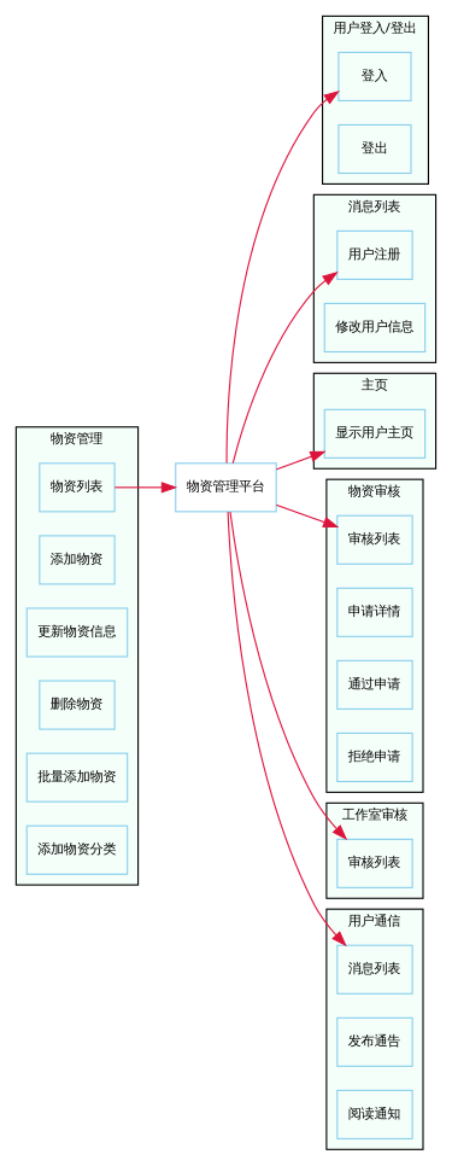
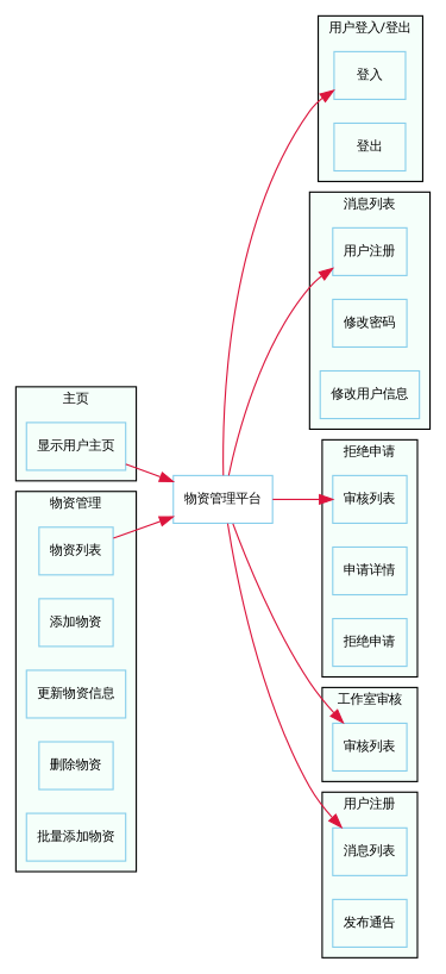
  digraph {
    fontname=SimHei
    fontsize=10
    rankdir=LR
    node [color=skyblue fontname=SimHei fontsize=10 shape=box]
    edge [color=crimson fontname=SimHei fontsize=10 style=solid]
    n1 [label="登入"]
    n2 [label="登出"]
    n3 [label="用户注册"]
+   n4 [label="修改密码"]
    n5 [label="修改用户信息"]
    n6 [label="显示用户主页"]
    n7 [label="审核列表"]
    n8 [label="申请详情"]
-   n9 [label="通过申请"]
    n10 [label="拒绝申请"]
    n11 [label="物资列表"]
    n12 [label="添加物资"]
    n13 [label="更新物资信息"]
    n14 [label="删除物资"]
    n15 [label="批量添加物资"]
-   n16 [label="添加物资分类"]
    n17 [label="审核列表"]
    n18 [label="消息列表"]
    n19 [label="发布通告"]
-   n20 [label="阅读通知"]
    n21 [label="物资管理平台"]
    subgraph cluster_1 {
      bgcolor=mintcream
      label="用户登入/登出"
      n1
      n2
    }
    subgraph cluster_2 {
      bgcolor=mintcream
      label="消息列表"
      n3
+     n4
      n5
    }
    subgraph cluster_3 {
      bgcolor=mintcream
      label="主页"
      n6
    }
    subgraph cluster_4 {
      bgcolor=mintcream
-     label="物资审核"
+     label="拒绝申请"
      n7
      n8
-     n9
      n10
    }
    subgraph cluster_5 {
      bgcolor=mintcream
      label="物资管理"
      n11
      n12
      n13
      n14
      n15
-     n16
    }
    subgraph cluster_6 {
      bgcolor=mintcream
      label="工作室审核"
      n17
    }
    subgraph cluster_7 {
      bgcolor=mintcream
-     label="用户通信"
+     label="用户注册"
      n18
      n19
-     n20
    }
    n11 -> n21
    n21 -> n1
    n21 -> n3
-   n21 -> n6
+   n6 -> n21
    n21 -> n7
    n21 -> n17
    n21 -> n18
  }
